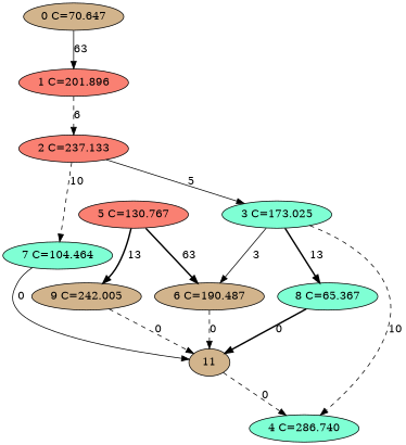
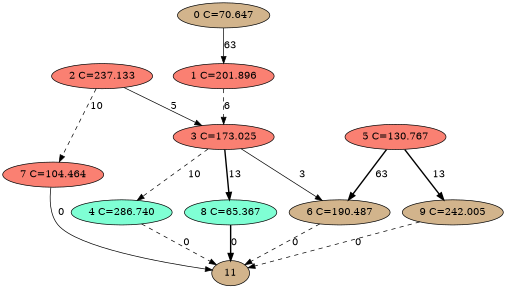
  digraph {
    node [alpha=0.04 fillcolor=salmon style=filled]
    edge [style=dashed]
    n1 [alpha=0.17 fillcolor=tan label="0 C=70.647"]
    n2 [label="1 C=201.896"]
    n3 [alpha=0.12 label="2 C=237.133"]
-   n4 [alpha=0.12 fillcolor=aquamarine label="3 C=173.025"]
-   n5 [alpha=0.11 fillcolor=aquamarine label="7 C=104.464"]
+   n4 [alpha=0.12 label="3 C=173.025"]
+   n5 [alpha=0.11 label="7 C=104.464"]
    n6 [fillcolor=aquamarine label="4 C=286.740"]
    n7 [alpha=0.09 fillcolor=aquamarine label="8 C=65.367"]
    n8 [alpha=0.05 fillcolor=tan label="6 C=190.487"]
    11 [fillcolor=tan alpha=""]
    n10 [alpha=0.20 label="5 C=130.767"]
    n11 [alpha=0.09 fillcolor=tan label="9 C=242.005"]
    n1 -> n2 [label=63 style=solid]
-   n2 -> n3 [label=6]
+   n2 -> n4 [label=6]
    n3 -> n4 [label=5 style=solid]
    n3 -> n5 [label=10]
    n4 -> n6 [label=10]
    n4 -> n7 [label=13 style=bold]
    n4 -> n8 [label=3 style=solid]
    n5 -> 11 [label=0 style=solid]
-   11 -> n6 [label=0]
+   n6 -> 11 [label=0]
    n7 -> 11 [label=0 style=bold]
    n8 -> 11 [label=0]
    n10 -> n8 [label=63 style=bold]
    n10 -> n11 [label=13 style=bold]
    n11 -> 11 [label=0]
  }
